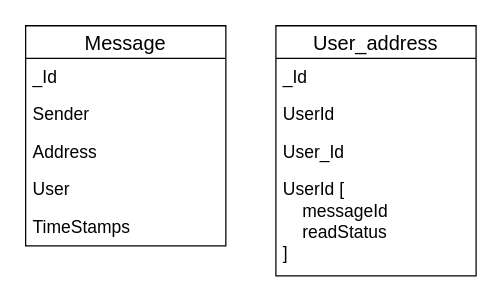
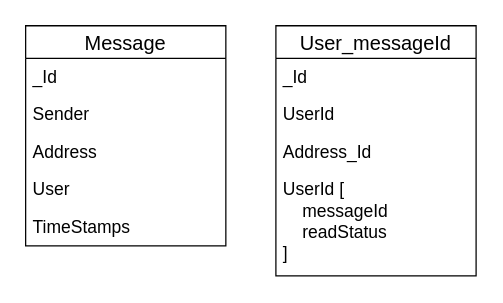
  <mxCell id="0" />
  <mxCell id="1" parent="0" />
  <mxCell id="2" value="Message" style="swimlane;fontStyle=0;childLayout=stackLayout;horizontal=1;startSize=26;horizontalStack=0;resizeParent=1;resizeParentMax=0;resizeLast=0;collapsible=1;marginBottom=0;align=center;fontSize=16;" parent="1" vertex="1"><mxGeometry x="20" y="20" width="160" height="176" as="geometry" /></mxCell>
  <mxCell id="3" value="_Id" style="text;strokeColor=none;fillColor=none;spacingLeft=4;spacingRight=4;overflow=hidden;rotatable=0;points=[[0,0.5],[1,0.5]];portConstraint=eastwest;fontSize=14;" parent="2" vertex="1"><mxGeometry y="26" width="160" height="30" as="geometry" /></mxCell>
  <mxCell id="4" value="Sender" style="text;strokeColor=none;fillColor=none;spacingLeft=4;spacingRight=4;overflow=hidden;rotatable=0;points=[[0,0.5],[1,0.5]];portConstraint=eastwest;fontSize=14;" parent="2" vertex="1"><mxGeometry y="56" width="160" height="30" as="geometry" /></mxCell>
  <mxCell id="5" value="Address" style="text;strokeColor=none;fillColor=none;spacingLeft=4;spacingRight=4;overflow=hidden;rotatable=0;points=[[0,0.5],[1,0.5]];portConstraint=eastwest;fontSize=14;" parent="2" vertex="1"><mxGeometry y="86" width="160" height="30" as="geometry" /></mxCell>
  <mxCell id="6" value="User" style="text;strokeColor=none;fillColor=none;spacingLeft=4;spacingRight=4;overflow=hidden;rotatable=0;points=[[0,0.5],[1,0.5]];portConstraint=eastwest;fontSize=14;" parent="2" vertex="1"><mxGeometry y="116" width="160" height="30" as="geometry" /></mxCell>
  <mxCell id="7" value="TimeStamps" style="text;strokeColor=none;fillColor=none;spacingLeft=4;spacingRight=4;overflow=hidden;rotatable=0;points=[[0,0.5],[1,0.5]];portConstraint=eastwest;fontSize=14;" parent="2" vertex="1"><mxGeometry y="146" width="160" height="30" as="geometry" /></mxCell>
- <mxCell id="8" value="User_address" style="swimlane;fontStyle=0;childLayout=stackLayout;horizontal=1;startSize=26;horizontalStack=0;resizeParent=1;resizeParentMax=0;resizeLast=0;collapsible=1;marginBottom=0;align=center;fontSize=16;" parent="1" vertex="1"><mxGeometry x="220" y="20" width="160" height="200" as="geometry" /></mxCell>
+ <mxCell id="8" value="User_messageId" style="swimlane;fontStyle=0;childLayout=stackLayout;horizontal=1;startSize=26;horizontalStack=0;resizeParent=1;resizeParentMax=0;resizeLast=0;collapsible=1;marginBottom=0;align=center;fontSize=16;" parent="1" vertex="1"><mxGeometry x="220" y="20" width="160" height="200" as="geometry" /></mxCell>
  <mxCell id="9" value="_Id" style="text;strokeColor=none;fillColor=none;spacingLeft=4;spacingRight=4;overflow=hidden;rotatable=0;points=[[0,0.5],[1,0.5]];portConstraint=eastwest;fontSize=14;" parent="8" vertex="1"><mxGeometry y="26" width="160" height="30" as="geometry" /></mxCell>
  <mxCell id="10" value="UserId" style="text;strokeColor=none;fillColor=none;spacingLeft=4;spacingRight=4;overflow=hidden;rotatable=0;points=[[0,0.5],[1,0.5]];portConstraint=eastwest;fontSize=14;" parent="8" vertex="1"><mxGeometry y="56" width="160" height="30" as="geometry" /></mxCell>
- <mxCell id="11" value="User_Id" style="text;strokeColor=none;fillColor=none;spacingLeft=4;spacingRight=4;overflow=hidden;rotatable=0;points=[[0,0.5],[1,0.5]];portConstraint=eastwest;fontSize=14;" parent="8" vertex="1"><mxGeometry y="86" width="160" height="30" as="geometry" /></mxCell>
+ <mxCell id="11" value="Address_Id" style="text;strokeColor=none;fillColor=none;spacingLeft=4;spacingRight=4;overflow=hidden;rotatable=0;points=[[0,0.5],[1,0.5]];portConstraint=eastwest;fontSize=14;" parent="8" vertex="1"><mxGeometry y="86" width="160" height="30" as="geometry" /></mxCell>
  <mxCell id="12" value="UserId [&#10;    messageId&#10;    readStatus&#10;]" style="text;strokeColor=none;fillColor=none;spacingLeft=4;spacingRight=4;overflow=hidden;rotatable=0;points=[[0,0.5],[1,0.5]];portConstraint=eastwest;fontSize=14;" parent="8" vertex="1"><mxGeometry y="116" width="160" height="84" as="geometry" /></mxCell>
